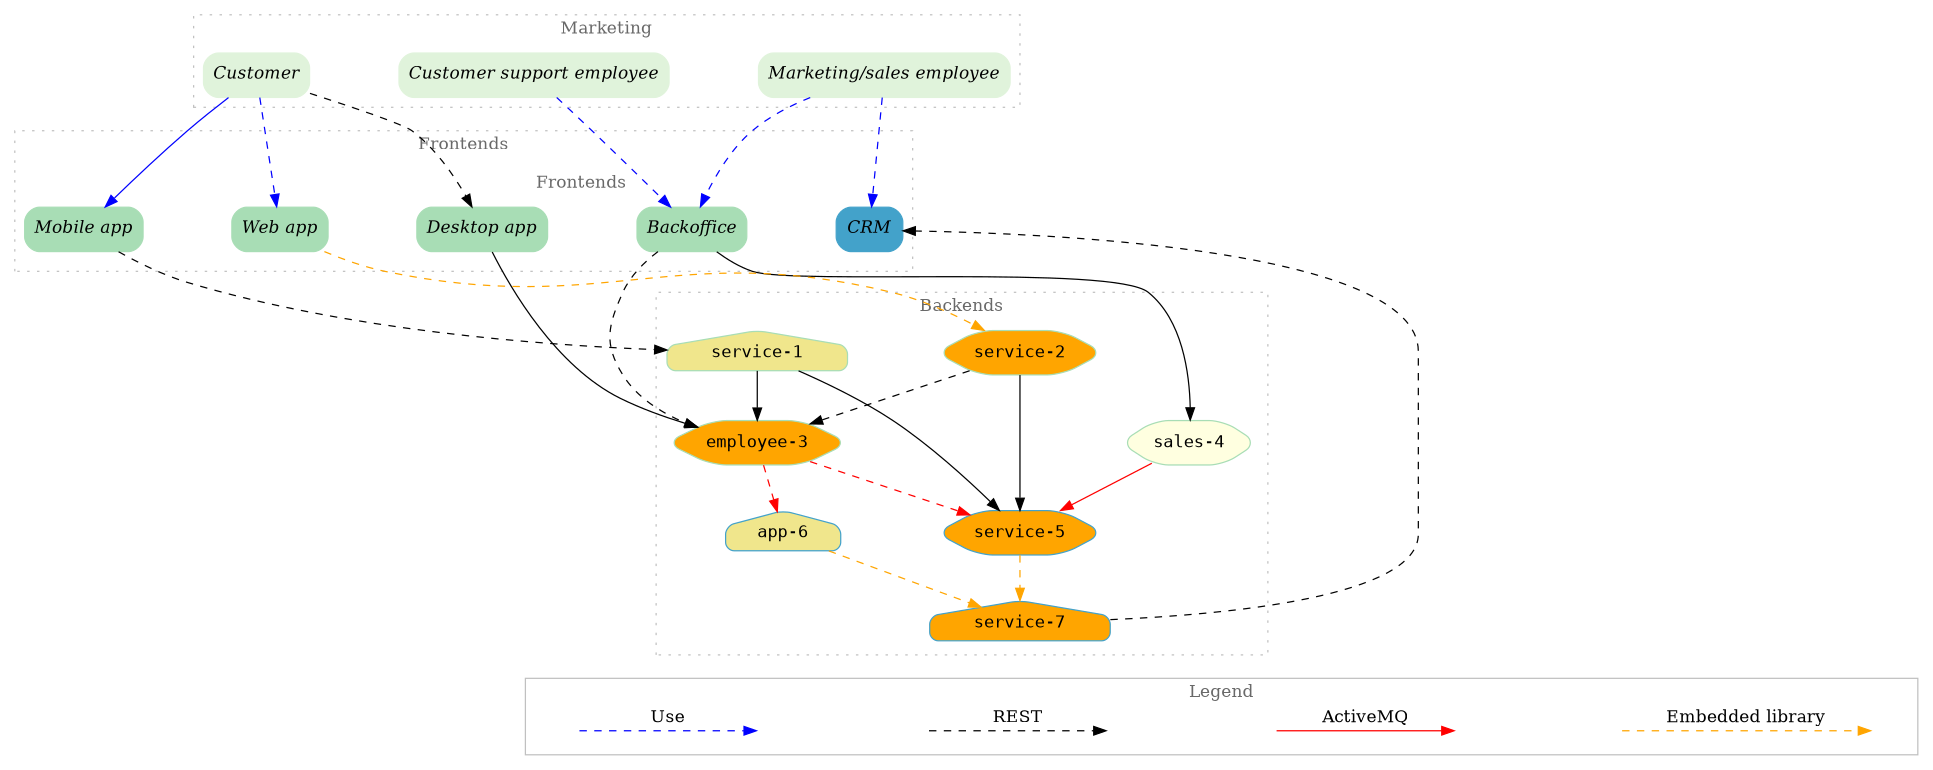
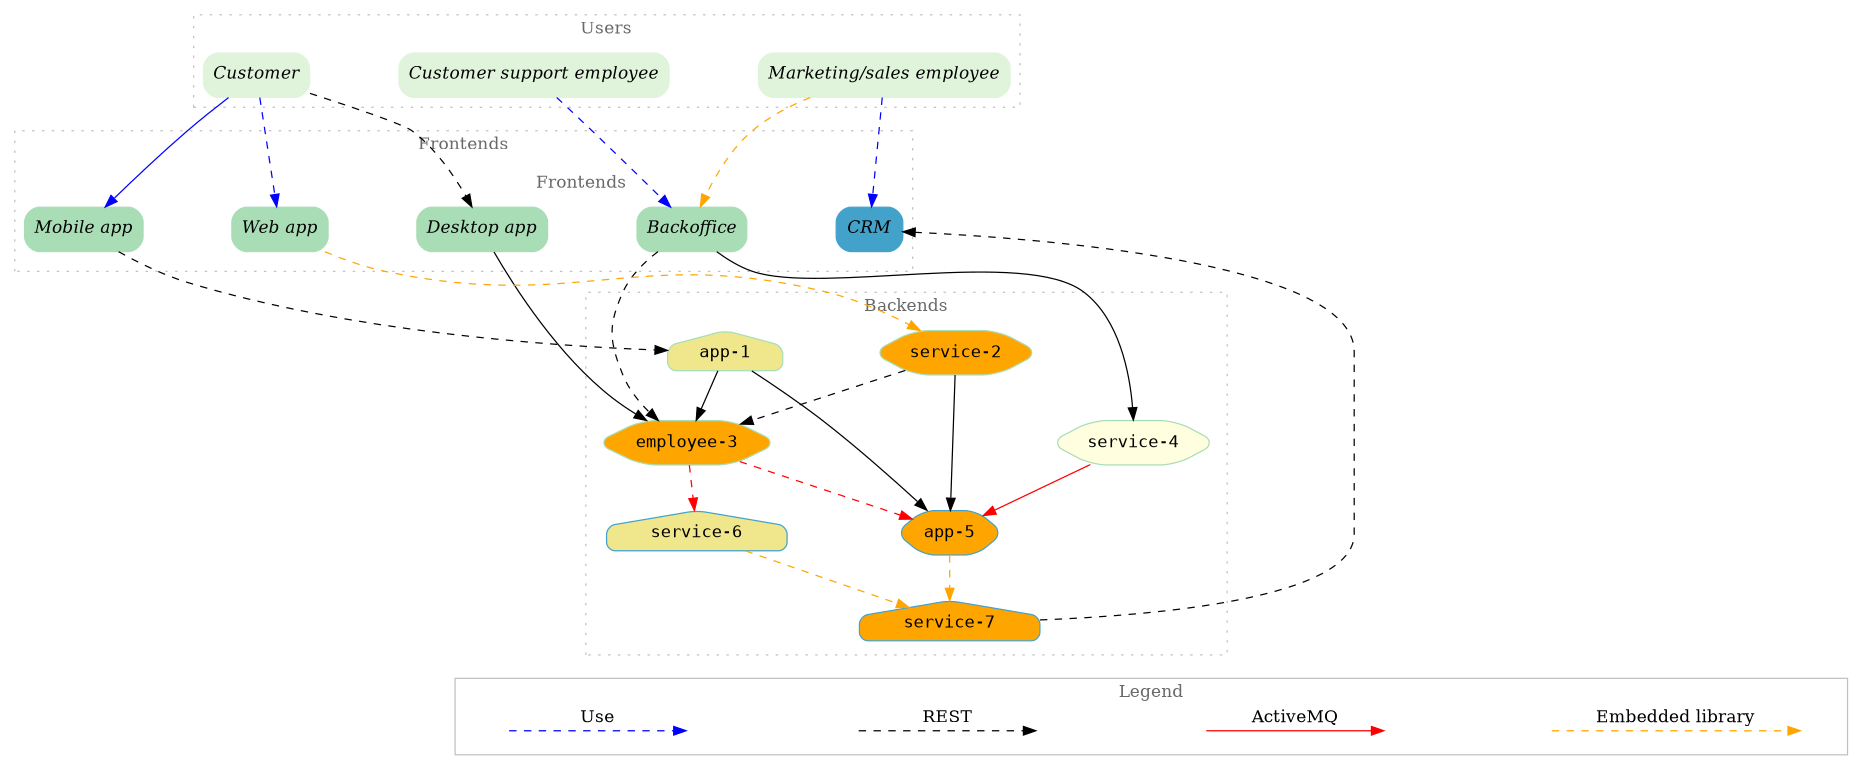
  digraph {
    compound=true
    nodesep=1
    node [color="/gnbu3/2" shape=box style="filled,rounded"]
    edge [style=dashed]
    n1 [color="/gnbu3/1" label=<<i>Customer</i>>]
    n2 [color="/gnbu3/1" label=<<i>Customer support employee</i>>]
    n3 [color="/gnbu3/1" label=<<i>Marketing/sales employee</i>>]
    n4 [label=<<i>Desktop app</i>>]
    n5 [label=<<i>Backoffice</i>>]
    n6 [label=<<i>Mobile app</i>>]
    n7 [label=<<i>Web app</i>>]
    n8 [color="/gnbu3/3" label=<<i>CRM</i>>]
-   n9 [fillcolor=khaki fontname=consolas label="service-1" shape=house]
+   n9 [fillcolor=khaki fontname=consolas label="app-1" shape=house]
    n10 [fillcolor=orange fontname=consolas label="service-2" shape=hexagon]
    n11 [fillcolor=orange fontname=consolas label="employee-3" shape=hexagon]
-   n12 [fillcolor=lightyellow fontname=consolas label="sales-4" shape=hexagon]
-   n13 [color="/gnbu3/3" fillcolor=orange fontname=consolas label="service-5" shape=hexagon]
+   n12 [fillcolor=lightyellow fontname=consolas label="service-4" shape=hexagon]
+   n13 [color="/gnbu3/3" fillcolor=orange fontname=consolas label="app-5" shape=hexagon]
    n14 [color="/gnbu3/3" fillcolor=orange fontname=consolas label="service-7" shape=house]
-   n15 [color="/gnbu3/3" fillcolor=khaki fontname=consolas label="app-6" shape=house]
+   n15 [color="/gnbu3/3" fillcolor=khaki fontname=consolas label="service-6" shape=house]
    u1 [color=lightblue2 height=0 style=invis width=0]
    u2 [color=lightblue2 height=0 style=invis width=0]
    r1 [color=lightblue2 height=0 style=invis width=0]
    r2 [color=lightblue2 height=0 style=invis width=0]
    a1 [color=lightblue2 height=0 style=invis width=0]
    a2 [color=lightblue2 height=0 style=invis width=0]
    l1 [color=lightblue2 height=0 style=invis width=0]
    l2 [color=lightblue2 height=0 style=invis width=0]
    subgraph cluster_1 {
      color=silver
      fontcolor=dimgray
-     label=Marketing
+     label=Users
      style=dotted
      n1
      n2
      n3
    }
    subgraph cluster_2 {
      color=silver
      fontcolor=dimgray
      label=Frontends
      style=dotted
      n6
      n7
      n8
      subgraph cluster_3 {
        color=none
        fontcolor=dimgray
        label=Frontends
        style=dotted
        n4
        n5
      }
    }
    subgraph cluster_4 {
      color=silver
      fontcolor=dimgray
      label=Backends
      style=dotted
      n9
      n10
      n11
      n12
      n13
      n14
      n15
    }
    subgraph cluster_5 {
      color=silver
      fontcolor=dimgray
      label=Legend
      subgraph sub_6 {
        color=silver
        fontcolor=dimgray
        label=Legend
        rank=same
        a1
        a2
      }
      subgraph sub_7 {
        color=silver
        fontcolor=dimgray
        label=Legend
        rank=same
        r1
        r2
      }
      subgraph sub_8 {
        color=silver
        fontcolor=dimgray
        label=Legend
        rank=same
        l1
        l2
      }
      subgraph sub_9 {
        color=silver
        fontcolor=dimgray
        label=Legend
        rank=same
        u1
        u2
      }
    }
    n1 -> n4 [color=black]
    n1 -> n6 [color=blue style=solid]
    n1 -> n7 [color=blue]
    n2 -> n5 [color=blue]
-   n3 -> n5 [color=blue]
+   n3 -> n5 [color=orange]
    n3 -> n8 [color=blue]
    n4 -> n11 [style=solid]
    n5 -> n11
    n5 -> n12 [style=solid]
    n6 -> n9
    n7 -> n10 [color=orange]
    n9 -> n11 [style=solid]
    n9 -> n13 [style=solid]
    n10 -> n11
    n10 -> n13 [style=solid]
    n11 -> n13 [color=red]
    n11 -> n15 [color=red]
    n12 -> n13 [color=red style=solid]
    n13 -> n14 [color=orange]
    n14 -> n8
    n14 -> u1 [style=invis]
    n14 -> r1 [style=invis]
    n14 -> a1 [style=invis]
    n14 -> l1 [style=invis]
    n15 -> n14 [color=orange]
    u1 -> u2 [color=blue label=Use]
    r1 -> r2 [color=black label=REST]
    a1 -> a2 [color=red label=ActiveMQ style=solid]
    l1 -> l2 [color=orange label="Embedded library"]
  }
